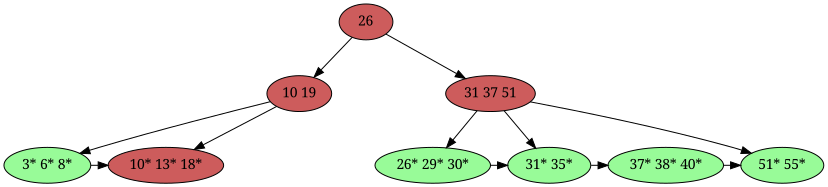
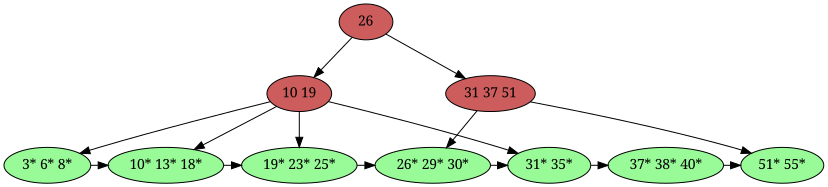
  digraph {
    fontname="Noto Serif"
    node [fillcolor=PaleGreen fontname="Noto Serif" style=filled]
    edge [fontname="Noto Serif"]
    26 [fillcolor=IndianRed]
    "10 19" [fillcolor=IndianRed]
    "31 37 51" [fillcolor=IndianRed]
    "3* 6* 8*"
-   "10* 13* 18*" [fillcolor=IndianRed]
+   "10* 13* 18*"
+   "19* 23* 25*"
    "26* 29* 30*"
    "31* 35*"
    "37* 38* 40*"
    "51* 55*"
    subgraph sub_1 {
      rank=same
      26
    }
    subgraph sub_2 {
      rank=same
      "10 19"
      "31 37 51"
    }
    subgraph sub_3 {
      rank=same
      "3* 6* 8*"
      "10* 13* 18*"
+     "19* 23* 25*"
      "26* 29* 30*"
      "31* 35*"
      "37* 38* 40*"
      "51* 55*"
    }
    subgraph sub_4 {
      rank=same
      "10* 13* 18*"
+     "19* 23* 25*"
      "26* 29* 30*"
      "31* 35*"
      "37* 38* 40*"
      "51* 55*"
    }
    subgraph sub_5 {
      rank=same
+     "19* 23* 25*"
      "26* 29* 30*"
      "31* 35*"
      "37* 38* 40*"
      "51* 55*"
    }
    subgraph sub_6 {
      rank=same
      "26* 29* 30*"
      "31* 35*"
      "37* 38* 40*"
      "51* 55*"
    }
    subgraph sub_7 {
      rank=same
      "31* 35*"
      "37* 38* 40*"
      "51* 55*"
    }
    subgraph sub_8 {
      rank=same
      "37* 38* 40*"
      "51* 55*"
    }
    subgraph sub_9 {
      rank=same
      "51* 55*"
    }
    26 -> "10 19"
    26 -> "31 37 51"
    "10 19" -> "3* 6* 8*"
    "10 19" -> "10* 13* 18*"
+   "10 19" -> "19* 23* 25*"
    "31 37 51" -> "26* 29* 30*"
-   "31 37 51" -> "31* 35*"
+   "10 19" -> "31* 35*"
    "31 37 51" -> "51* 55*"
    "3* 6* 8*" -> "10* 13* 18*"
+   "10* 13* 18*" -> "19* 23* 25*"
+   "19* 23* 25*" -> "26* 29* 30*"
    "26* 29* 30*" -> "31* 35*"
    "31* 35*" -> "37* 38* 40*"
    "37* 38* 40*" -> "51* 55*"
  }
